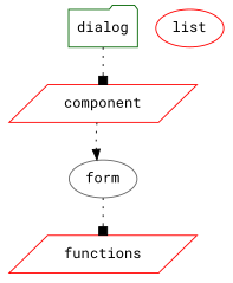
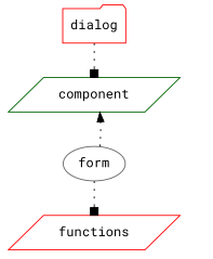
  digraph {
    fontname="Roboto Mono"
    node [color=darkgreen fontname="Roboto Mono" shape=parallelogram]
    edge [arrowhead=box fontname="Roboto Mono" style=dotted]
-   component [color=red]
+   component
    form [color=gray40 shape=ellipse]
    functions [color=red]
-   dialog [shape=folder]
-   list [color=red shape=ellipse]
-   component -> form [arrowhead=normal]
+   dialog [color=red shape=folder]
+   form -> component [arrowhead=normal]
    form -> functions
    dialog -> component
  }
